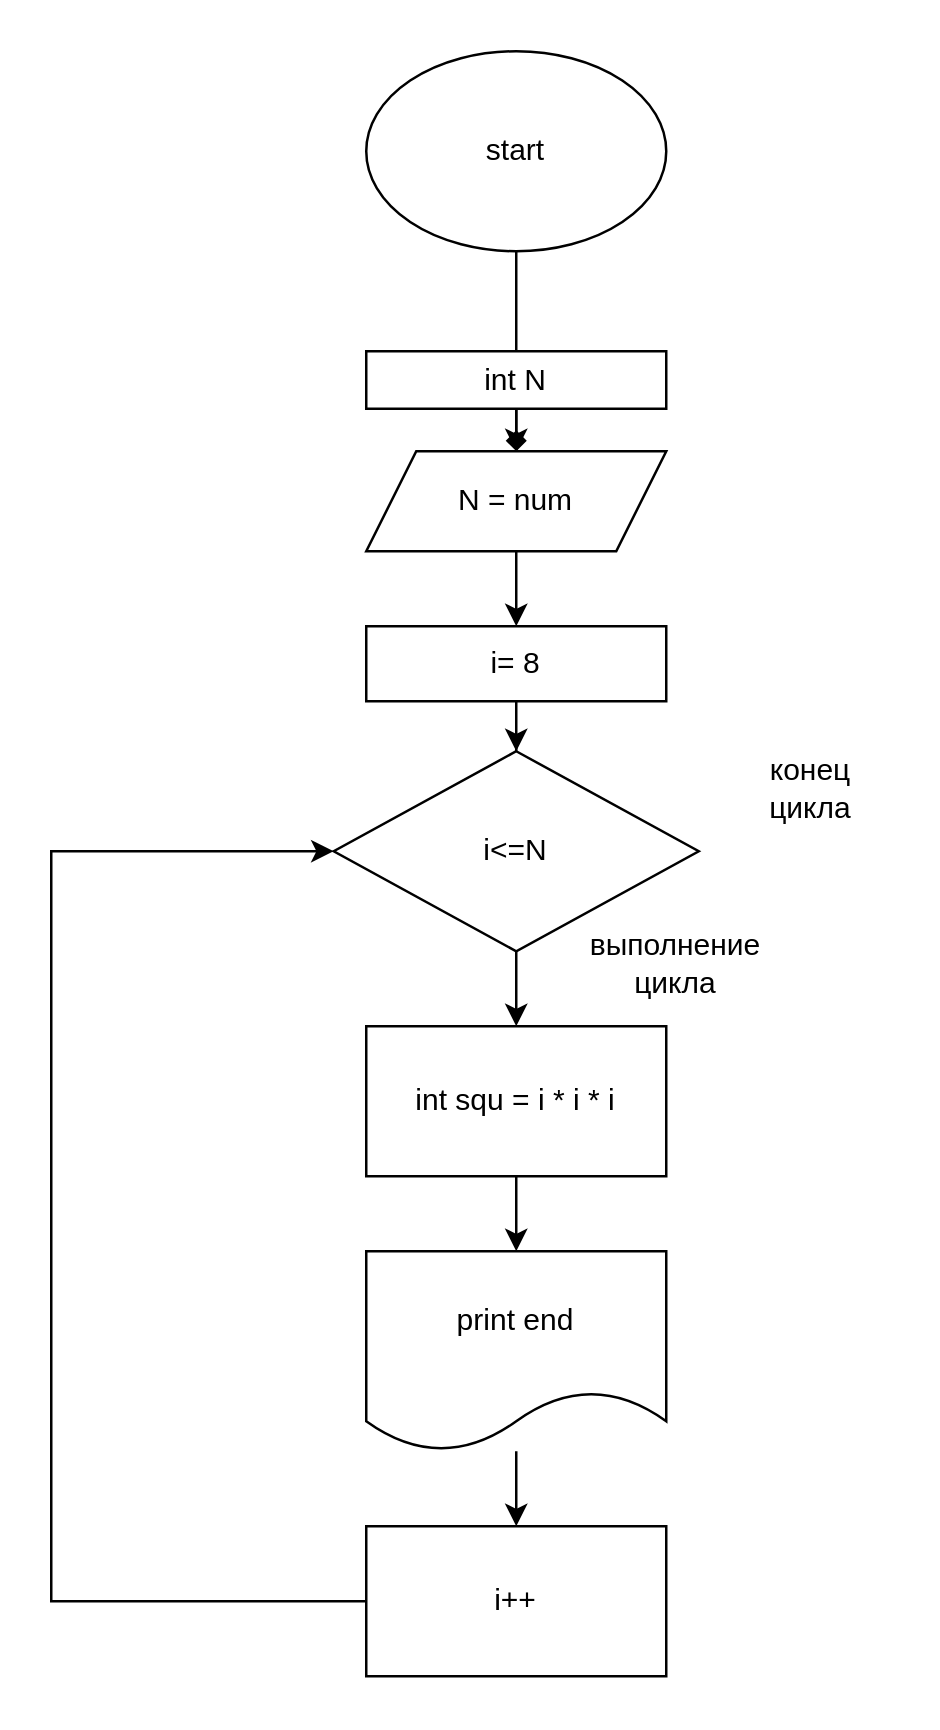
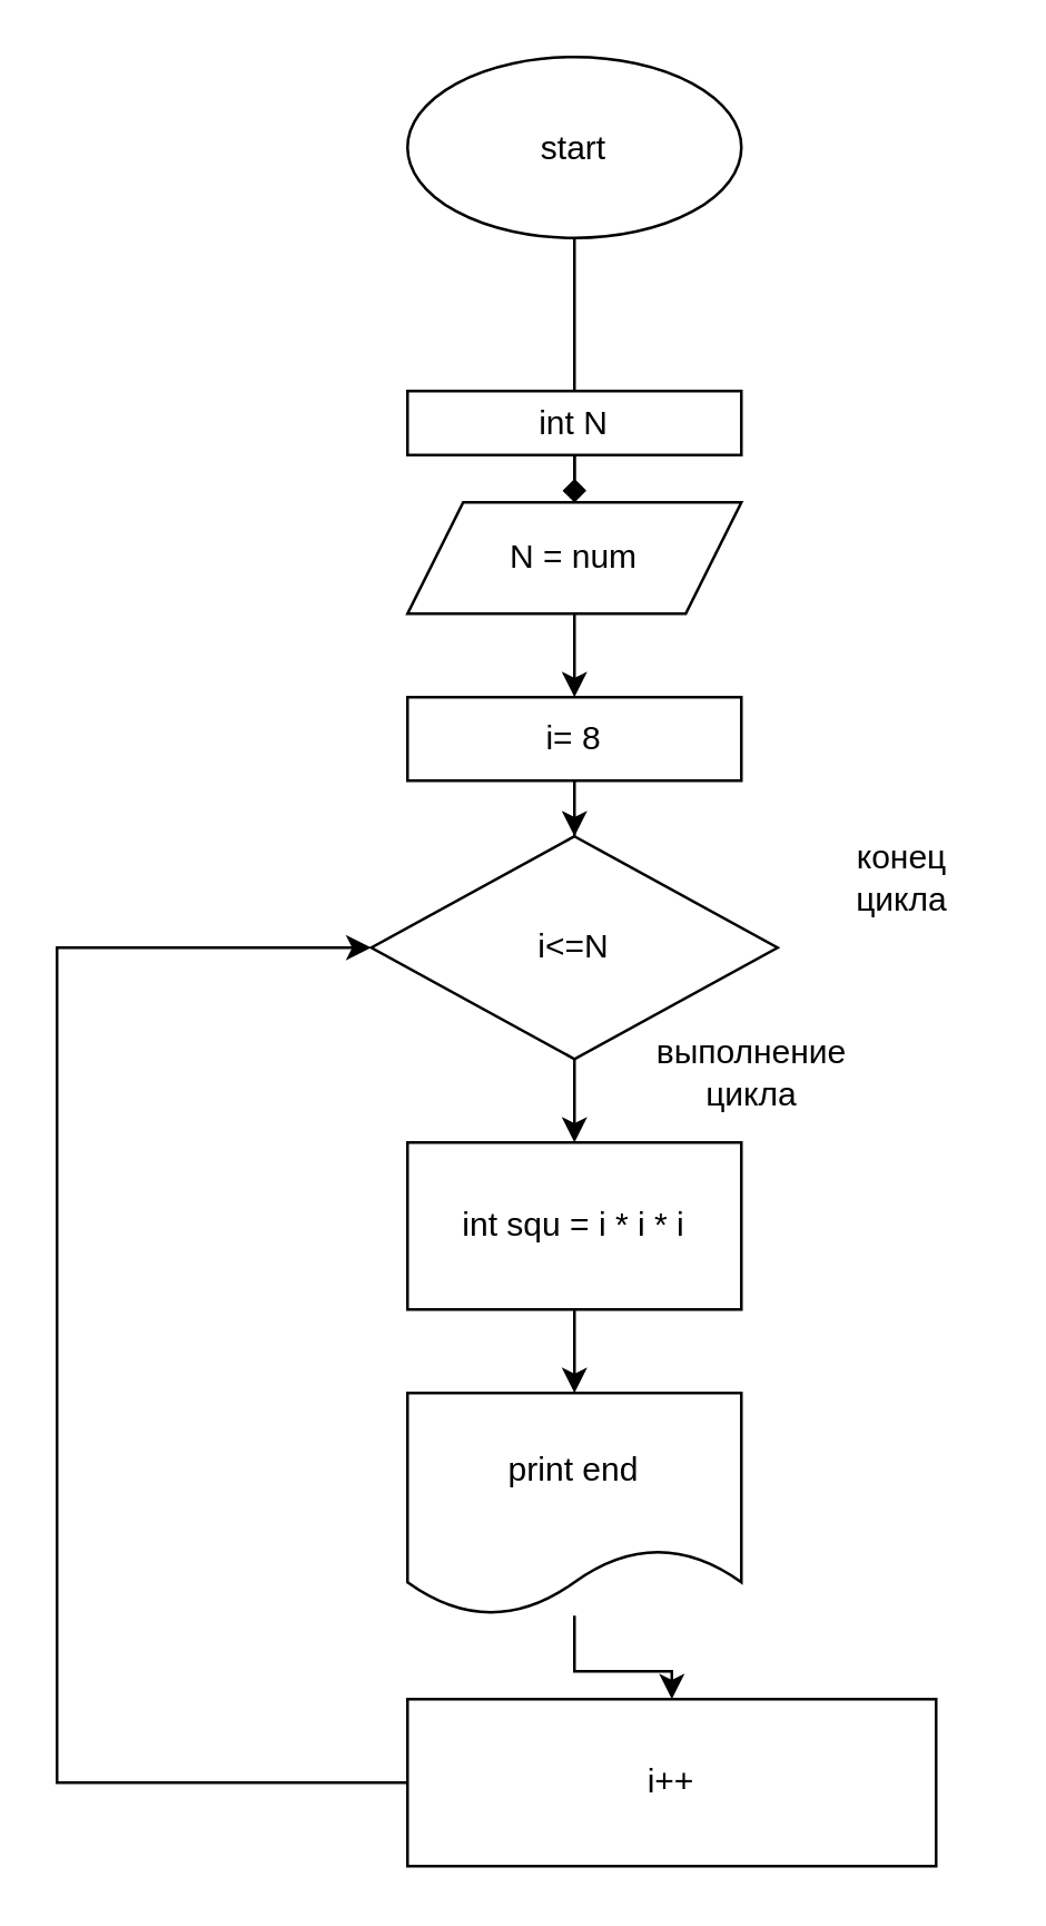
  <mxCell id="0" />
  <mxCell id="1" parent="0" />
  <mxCell id="2" value="" style="edgeStyle=orthogonalEdgeStyle;rounded=0;orthogonalLoop=1;jettySize=auto;html=1;endArrow=diamond;" edge="1" parent="1" source="3" target="7"><mxGeometry relative="1" as="geometry" /></mxCell>
- <mxCell id="3" value="start" style="ellipse;whiteSpace=wrap;html=1;labelBackgroundColor=none;" vertex="1" parent="1"><mxGeometry x="146" y="20" width="120" height="80" as="geometry" /></mxCell>
- <mxCell id="4" value="" style="edgeStyle=orthogonalEdgeStyle;rounded=0;orthogonalLoop=1;jettySize=auto;html=1;entryX=0.5;entryY=0;entryDx=0;entryDy=0;" edge="1" parent="1" source="5" target="7"><mxGeometry relative="1" as="geometry" /></mxCell>
+ <mxCell id="3" value="start" style="ellipse;whiteSpace=wrap;html=1;labelBackgroundColor=none;" vertex="1" parent="1"><mxGeometry x="146" y="20" width="120" height="65" as="geometry" /></mxCell>
+ <mxCell id="4" value="" style="edgeStyle=orthogonalEdgeStyle;rounded=0;orthogonalLoop=1;jettySize=auto;html=1;entryX=0.5;entryY=0;entryDx=0;entryDy=0;endArrow=diamond;" edge="1" parent="1" source="5" target="7"><mxGeometry relative="1" as="geometry" /></mxCell>
  <mxCell id="5" value="int N" style="whiteSpace=wrap;html=1;labelBackgroundColor=none;" vertex="1" parent="1"><mxGeometry x="146" y="140" width="120" height="23" as="geometry" /></mxCell>
  <mxCell id="6" value="" style="edgeStyle=orthogonalEdgeStyle;rounded=0;orthogonalLoop=1;jettySize=auto;html=1;" edge="1" parent="1" source="7"><mxGeometry relative="1" as="geometry"><mxPoint x="206" y="250" as="targetPoint" /></mxGeometry></mxCell>
  <mxCell id="7" value="N = num" style="shape=parallelogram;perimeter=parallelogramPerimeter;whiteSpace=wrap;html=1;fixedSize=1;labelBackgroundColor=none;" vertex="1" parent="1"><mxGeometry x="146" y="180" width="120" height="40" as="geometry" /></mxCell>
  <mxCell id="8" value="" style="edgeStyle=orthogonalEdgeStyle;rounded=0;orthogonalLoop=1;jettySize=auto;html=1;" edge="1" parent="1" source="9" target="11"><mxGeometry relative="1" as="geometry" /></mxCell>
  <mxCell id="9" value="i= 8" style="rounded=0;whiteSpace=wrap;html=1;" vertex="1" parent="1"><mxGeometry x="146" y="250" width="120" height="30" as="geometry" /></mxCell>
  <mxCell id="10" value="" style="edgeStyle=orthogonalEdgeStyle;rounded=0;orthogonalLoop=1;jettySize=auto;html=1;" edge="1" parent="1" source="11" target="14"><mxGeometry relative="1" as="geometry" /></mxCell>
  <mxCell id="11" value="i&amp;lt;=N" style="rhombus;whiteSpace=wrap;html=1;rounded=0;" vertex="1" parent="1"><mxGeometry x="133" y="300" width="146" height="80" as="geometry" /></mxCell>
  <mxCell id="12" value="конец цикла" style="text;html=1;strokeColor=none;fillColor=none;align=center;verticalAlign=middle;whiteSpace=wrap;rounded=0;" vertex="1" parent="1"><mxGeometry x="294" y="300" width="60" height="30" as="geometry" /></mxCell>
  <mxCell id="13" value="" style="edgeStyle=orthogonalEdgeStyle;rounded=0;orthogonalLoop=1;jettySize=auto;html=1;" edge="1" parent="1" source="14" target="18"><mxGeometry relative="1" as="geometry" /></mxCell>
  <mxCell id="14" value="int squ = i * i * i" style="whiteSpace=wrap;html=1;rounded=0;" vertex="1" parent="1"><mxGeometry x="146" y="410" width="120" height="60" as="geometry" /></mxCell>
  <mxCell id="15" style="edgeStyle=orthogonalEdgeStyle;rounded=0;orthogonalLoop=1;jettySize=auto;html=1;entryX=0;entryY=0.5;entryDx=0;entryDy=0;" edge="1" parent="1" source="16" target="11"><mxGeometry relative="1" as="geometry"><Array as="points"><mxPoint x="20" y="640" /><mxPoint x="20" y="340" /></Array></mxGeometry></mxCell>
- <mxCell id="16" value="i++" style="whiteSpace=wrap;html=1;rounded=0;" vertex="1" parent="1"><mxGeometry x="146" y="610" width="120" height="60" as="geometry" /></mxCell>
+ <mxCell id="16" value="i++" style="whiteSpace=wrap;html=1;rounded=0;" vertex="1" parent="1"><mxGeometry x="146" y="610" width="190" height="60" as="geometry" /></mxCell>
  <mxCell id="17" value="" style="edgeStyle=orthogonalEdgeStyle;rounded=0;orthogonalLoop=1;jettySize=auto;html=1;" edge="1" parent="1" source="18" target="16"><mxGeometry relative="1" as="geometry" /></mxCell>
  <mxCell id="18" value="print end" style="shape=document;whiteSpace=wrap;html=1;boundedLbl=1;rounded=0;" vertex="1" parent="1"><mxGeometry x="146" y="500" width="120" height="80" as="geometry" /></mxCell>
  <mxCell id="19" value="выполнение цикла" style="text;html=1;strokeColor=none;fillColor=none;align=center;verticalAlign=middle;whiteSpace=wrap;rounded=0;" vertex="1" parent="1"><mxGeometry x="240" y="370" width="60" height="30" as="geometry" /></mxCell>
